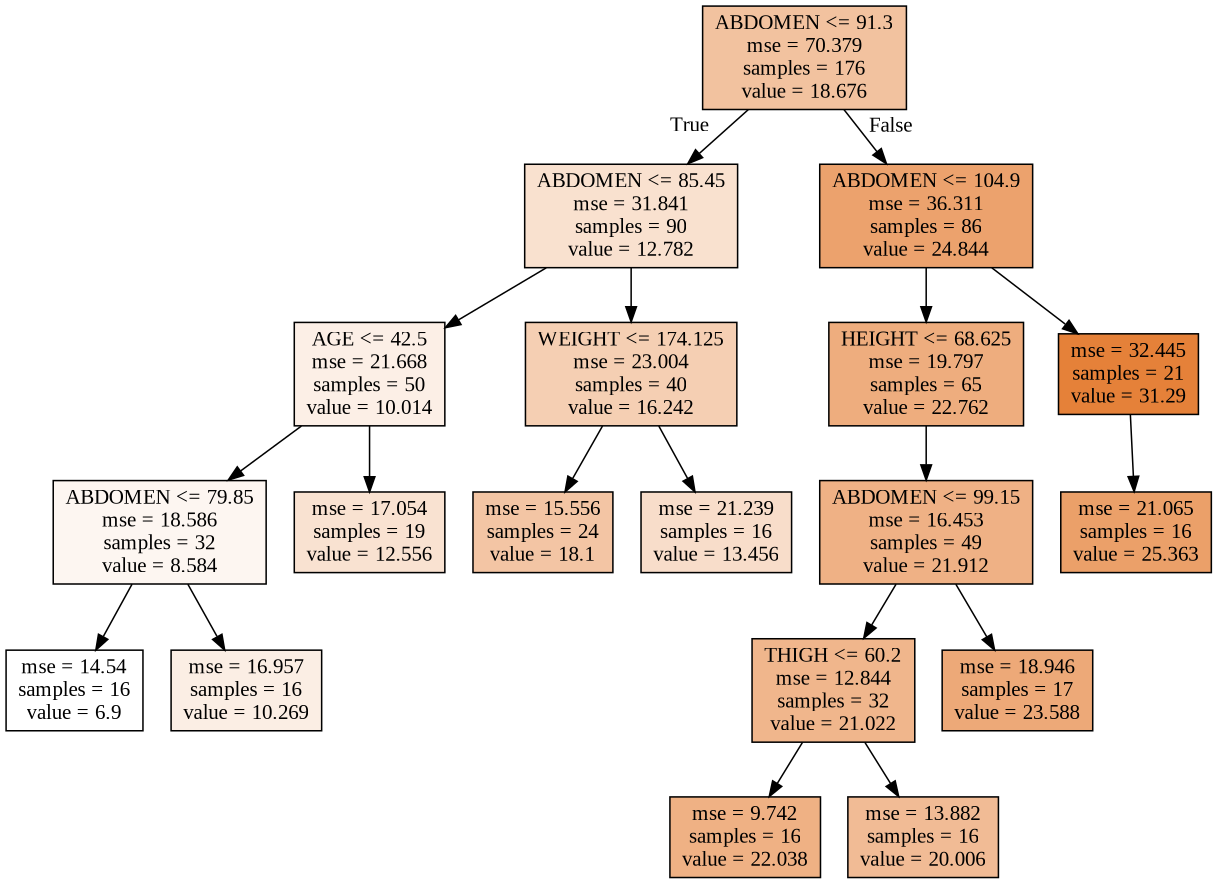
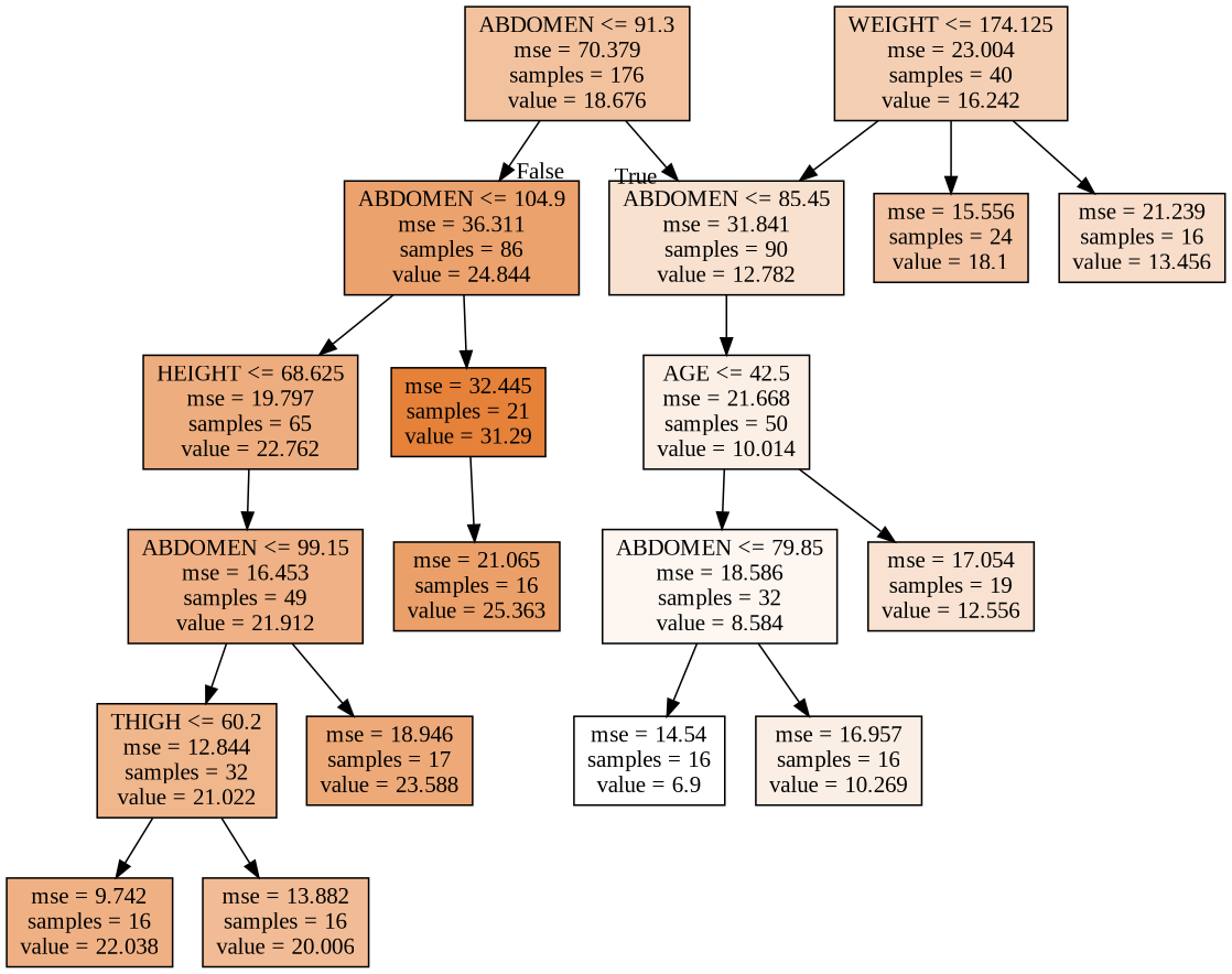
  digraph {
    fontname="Liberation Serif"
    node [color=black fontname="Liberation Serif" shape=box style=filled]
    edge [fontname="Liberation Serif"]
    n1 [fillcolor="#f2c29f" label="ABDOMEN <= 91.3\nmse = 70.379\nsamples = 176\nvalue = 18.676"]
    n2 [fillcolor="#f9e1cf" label="ABDOMEN <= 85.45\nmse = 31.841\nsamples = 90\nvalue = 12.782"]
    n3 [fillcolor="#eca26d" label="ABDOMEN <= 104.9\nmse = 36.311\nsamples = 86\nvalue = 24.844"]
    n4 [fillcolor="#fcefe6" label="AGE <= 42.5\nmse = 21.668\nsamples = 50\nvalue = 10.014"]
    n5 [fillcolor="#f5cfb3" label="WEIGHT <= 174.125\nmse = 23.004\nsamples = 40\nvalue = 16.242"]
    n6 [fillcolor="#eead7e" label="HEIGHT <= 68.625\nmse = 19.797\nsamples = 65\nvalue = 22.762"]
    n7 [fillcolor="#e58139" label="mse = 32.445\nsamples = 21\nvalue = 31.29"]
    n8 [fillcolor="#fdf6f1" label="ABDOMEN <= 79.85\nmse = 18.586\nsamples = 32\nvalue = 8.584"]
    n9 [fillcolor="#f9e2d1" label="mse = 17.054\nsamples = 19\nvalue = 12.556"]
    n10 [fillcolor="#f3c5a4" label="mse = 15.556\nsamples = 24\nvalue = 18.1"]
    n11 [fillcolor="#f8ddca" label="mse = 21.239\nsamples = 16\nvalue = 13.456"]
    n12 [fillcolor="#ffffff" label="mse = 14.54\nsamples = 16\nvalue = 6.9"]
    n13 [fillcolor="#fbeee4" label="mse = 16.957\nsamples = 16\nvalue = 10.269"]
    n14 [fillcolor="#efb185" label="ABDOMEN <= 99.15\nmse = 16.453\nsamples = 49\nvalue = 21.912"]
    n15 [fillcolor="#eba069" label="mse = 21.065\nsamples = 16\nvalue = 25.363"]
    n16 [fillcolor="#f0b68c" label="THIGH <= 60.2\nmse = 12.844\nsamples = 32\nvalue = 21.022"]
    n17 [fillcolor="#eda978" label="mse = 18.946\nsamples = 17\nvalue = 23.588"]
    n18 [fillcolor="#efb184" label="mse = 9.742\nsamples = 16\nvalue = 22.038"]
    n19 [fillcolor="#f1bb95" label="mse = 13.882\nsamples = 16\nvalue = 20.006"]
    n1 -> n2 [headlabel=True labelangle=45 labeldistance=2.5]
    n1 -> n3 [headlabel=False labelangle=-45 labeldistance=2.5]
    n2 -> n4
-   n2 -> n5
+   n5 -> n2
    n3 -> n6
    n3 -> n7
    n4 -> n8
    n4 -> n9
    n5 -> n10
    n5 -> n11
    n6 -> n14
    n7 -> n15
    n8 -> n12
    n8 -> n13
    n14 -> n16
    n14 -> n17
    n16 -> n18
    n16 -> n19
  }
